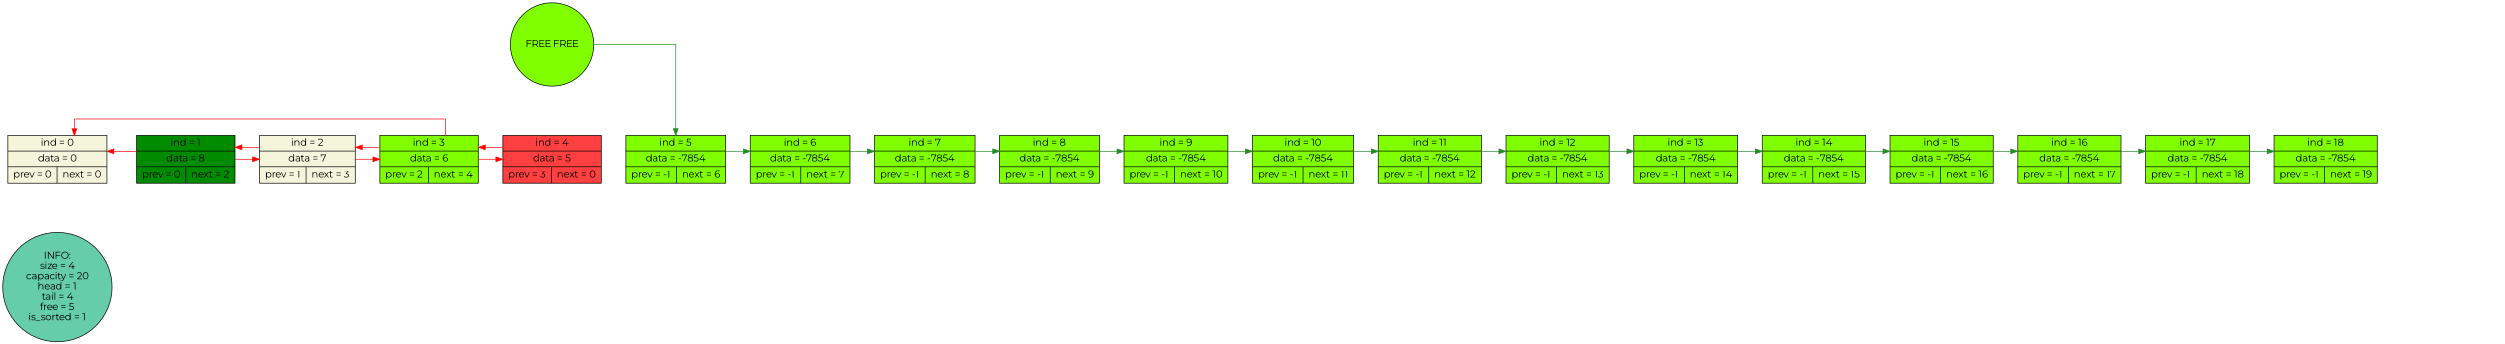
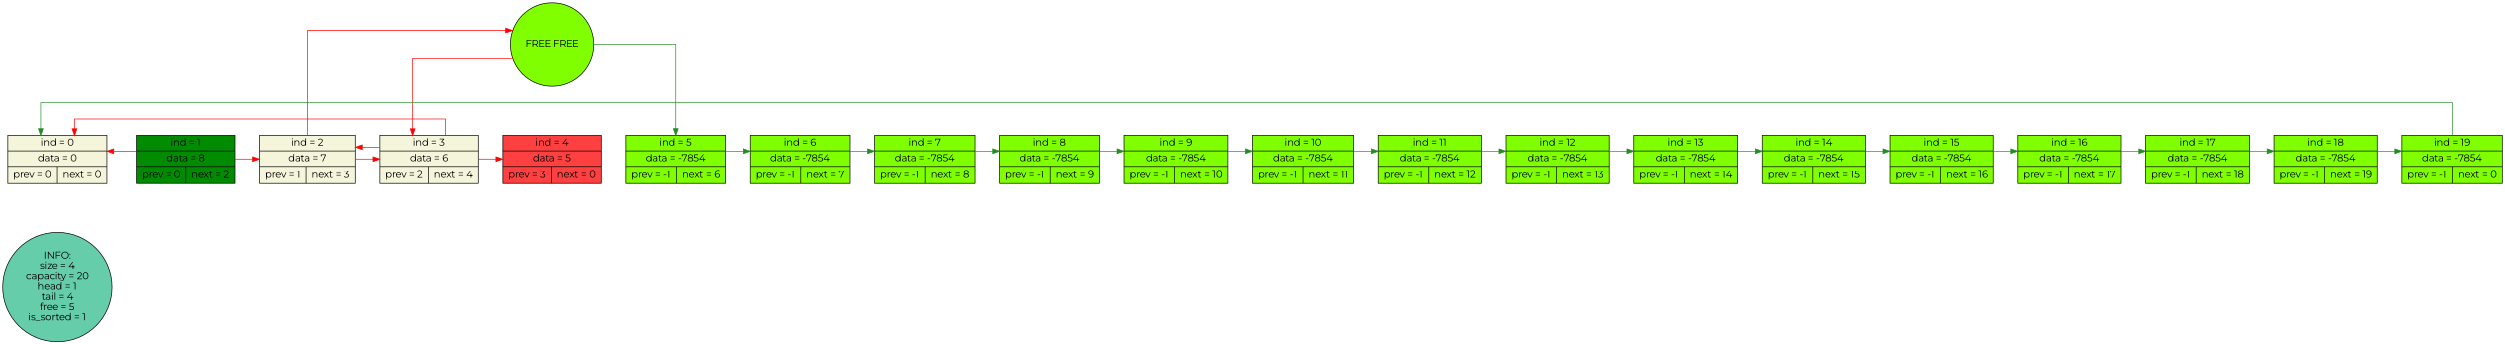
  digraph {
    fontname=Montserrat
    nodesep=1
    rankdir=LR
    splines=ortho
    node [fillcolor=chartreuse1 fontname=Montserrat shape=record style=filled]
    edge [color=black fontname=Montserrat constraint=false]
    n1 [fillcolor=aquamarine3 label="INFO:\nsize = 4\ncapacity = 20\nhead = 1\ntail = 4\nfree = 5\nis_sorted = 1" shape=circle]
    n2 [label="FREE FREE" shape=circle]
    n3 [label=" ind = 5 | data = -7854 | { prev = -1 | next = 6}"]
    n4 [label=" ind = 6 | data = -7854 | { prev = -1 | next = 7}"]
    n5 [fillcolor=beige label=" ind = 0 | data = 0 | { prev = 0 | next = 0}"]
    n6 [fillcolor=green4 label=" ind = 1 | data = 8 | { prev = 0 | next = 2}"]
    n7 [fillcolor=beige label=" ind = 2 | data = 7 | { prev = 1 | next = 3}"]
-   n8 [label=" ind = 3 | data = 6 | { prev = 2 | next = 4}"]
+   n8 [fillcolor=beige label=" ind = 3 | data = 6 | { prev = 2 | next = 4}"]
    n9 [fillcolor=brown1 label=" ind = 4 | data = 5 | { prev = 3 | next = 0}"]
    n10 [label=" ind = 7 | data = -7854 | { prev = -1 | next = 8}"]
    n11 [label=" ind = 8 | data = -7854 | { prev = -1 | next = 9}"]
    n12 [label=" ind = 9 | data = -7854 | { prev = -1 | next = 10}"]
    n13 [label=" ind = 10 | data = -7854 | { prev = -1 | next = 11}"]
    n14 [label=" ind = 11 | data = -7854 | { prev = -1 | next = 12}"]
    n15 [label=" ind = 12 | data = -7854 | { prev = -1 | next = 13}"]
    n16 [label=" ind = 13 | data = -7854 | { prev = -1 | next = 14}"]
    n17 [label=" ind = 14 | data = -7854 | { prev = -1 | next = 15}"]
    n18 [label=" ind = 15 | data = -7854 | { prev = -1 | next = 16}"]
    n19 [label=" ind = 16 | data = -7854 | { prev = -1 | next = 17}"]
    n20 [label=" ind = 17 | data = -7854 | { prev = -1 | next = 18}"]
    n21 [label=" ind = 18 | data = -7854 | { prev = -1 | next = 19}"]
+   n22 [label=" ind = 19 | data = -7854 | { prev = -1 | next = 0}"]
    n2 -> n3 [color=forestgreen constraint=""]
    n3 -> n4 [style=invis weight=1000 constraint=""]
    n3 -> n4 [color=forestgreen]
    n4 -> n10 [style=invis weight=1000 constraint=""]
    n4 -> n10 [color=forestgreen]
    n5 -> n6 [style=invis weight=1000 constraint=""]
    n6 -> n5 [color=red]
    n6 -> n7 [style=invis weight=1000 constraint=""]
    n6 -> n7 [color=red]
-   n7 -> n6 [color=red]
+   n7 -> n2 [color=red]
    n7 -> n8 [style=invis weight=1000 constraint=""]
    n7 -> n8 [color=red]
    n8 -> n5 [color=red]
    n8 -> n7 [color=red]
    n8 -> n9 [style=invis weight=1000 constraint=""]
    n8 -> n9 [color=red]
    n9 -> n3 [style=invis weight=1000 constraint=""]
-   n9 -> n8 [color=red]
+   n2 -> n8 [color=red]
    n10 -> n11 [style=invis weight=1000 constraint=""]
    n10 -> n11 [color=forestgreen]
    n11 -> n12 [style=invis weight=1000 constraint=""]
    n11 -> n12 [color=forestgreen]
    n12 -> n13 [style=invis weight=1000 constraint=""]
    n12 -> n13 [color=forestgreen]
    n13 -> n14 [style=invis weight=1000 constraint=""]
    n13 -> n14 [color=forestgreen]
    n14 -> n15 [style=invis weight=1000 constraint=""]
    n14 -> n15 [color=forestgreen]
    n15 -> n16 [style=invis weight=1000 constraint=""]
    n15 -> n16 [color=forestgreen]
    n16 -> n17 [style=invis weight=1000 constraint=""]
    n16 -> n17 [color=forestgreen]
    n17 -> n18 [style=invis weight=1000 constraint=""]
    n17 -> n18 [color=forestgreen]
    n18 -> n19 [style=invis weight=1000 constraint=""]
    n18 -> n19 [color=forestgreen]
    n19 -> n20 [style=invis weight=1000 constraint=""]
    n19 -> n20 [color=forestgreen]
    n20 -> n21 [style=invis weight=1000 constraint=""]
    n20 -> n21 [color=forestgreen]
+   n21 -> n22 [style=invis weight=1000 constraint=""]
+   n21 -> n22 [color=forestgreen]
+   n22 -> n5 [color=forestgreen]
  }
